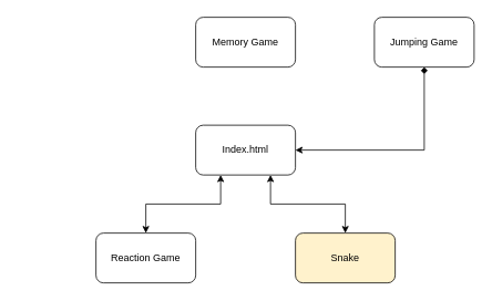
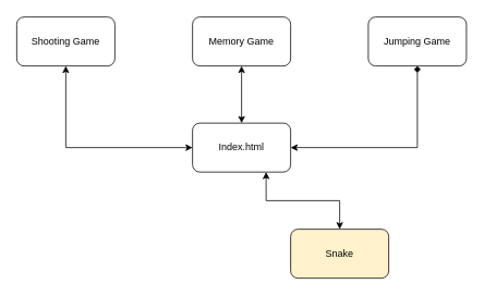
  <mxCell id="0" />
  <mxCell id="1" parent="0" />
+ <mxCell id="2" style="edgeStyle=orthogonalEdgeStyle;rounded=0;orthogonalLoop=1;jettySize=auto;html=1;exitX=0.5;exitY=0;exitDx=0;exitDy=0;entryX=0.5;entryY=1;entryDx=0;entryDy=0;startArrow=classic;startFill=1;" edge="1" parent="1" source="7" target="8"><mxGeometry relative="1" as="geometry" /></mxCell>
  <mxCell id="3" style="edgeStyle=orthogonalEdgeStyle;rounded=0;orthogonalLoop=1;jettySize=auto;html=1;exitX=1;exitY=0.5;exitDx=0;exitDy=0;entryX=0.5;entryY=1;entryDx=0;entryDy=0;startArrow=classic;startFill=1;endArrow=diamond;" edge="1" parent="1" source="7" target="11"><mxGeometry relative="1" as="geometry" /></mxCell>
- <mxCell id="5" style="edgeStyle=orthogonalEdgeStyle;rounded=0;orthogonalLoop=1;jettySize=auto;html=1;exitX=0.25;exitY=1;exitDx=0;exitDy=0;entryX=0.5;entryY=0;entryDx=0;entryDy=0;startArrow=classic;startFill=1;" edge="1" parent="1" source="7" target="10"><mxGeometry relative="1" as="geometry" /></mxCell>
+ <mxCell id="4" style="edgeStyle=orthogonalEdgeStyle;rounded=0;orthogonalLoop=1;jettySize=auto;html=1;exitX=0;exitY=0.5;exitDx=0;exitDy=0;entryX=0.5;entryY=1;entryDx=0;entryDy=0;startArrow=classic;startFill=1;" edge="1" parent="1" source="7" target="9"><mxGeometry relative="1" as="geometry" /></mxCell>
  <mxCell id="6" style="edgeStyle=orthogonalEdgeStyle;rounded=0;orthogonalLoop=1;jettySize=auto;html=1;exitX=0.75;exitY=1;exitDx=0;exitDy=0;entryX=0.5;entryY=0;entryDx=0;entryDy=0;startArrow=classic;startFill=1;" edge="1" parent="1" source="7" target="12"><mxGeometry relative="1" as="geometry" /></mxCell>
  <mxCell id="7" value="Index.html" style="rounded=1;whiteSpace=wrap;html=1;" vertex="1" parent="1"><mxGeometry x="235" y="150" width="120" height="60" as="geometry" /></mxCell>
  <mxCell id="8" value="Memory Game" style="rounded=1;whiteSpace=wrap;html=1;" vertex="1" parent="1"><mxGeometry x="235" y="20" width="120" height="60" as="geometry" /></mxCell>
- <mxCell id="10" value="Reaction Game" style="rounded=1;whiteSpace=wrap;html=1;" vertex="1" parent="1"><mxGeometry x="115" y="280" width="120" height="60" as="geometry" /></mxCell>
+ <mxCell id="9" value="Shooting Game" style="rounded=1;whiteSpace=wrap;html=1;" vertex="1" parent="1"><mxGeometry x="20" y="20" width="120" height="60" as="geometry" /></mxCell>
  <mxCell id="11" value="Jumping Game" style="rounded=1;whiteSpace=wrap;html=1;" vertex="1" parent="1"><mxGeometry x="450" y="20" width="120" height="60" as="geometry" /></mxCell>
  <mxCell id="12" value="Snake" style="rounded=1;whiteSpace=wrap;html=1;fillColor=#fff2cc;" vertex="1" parent="1"><mxGeometry x="355" y="280" width="120" height="60" as="geometry" /></mxCell>
